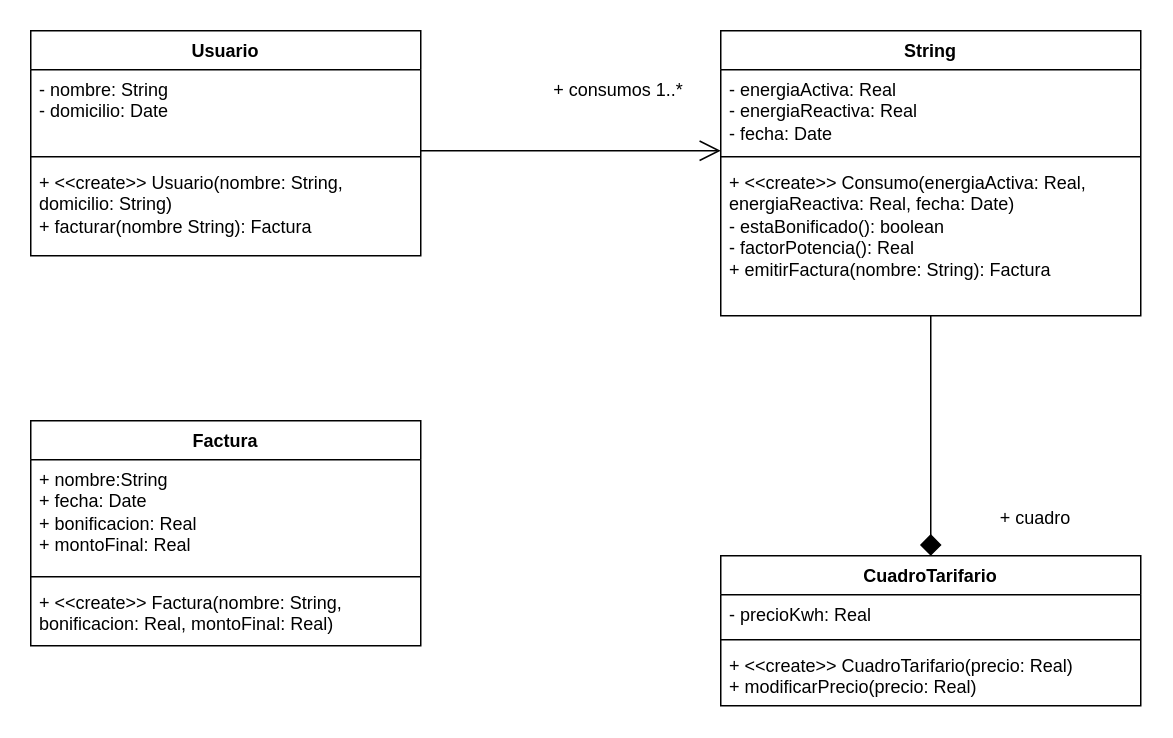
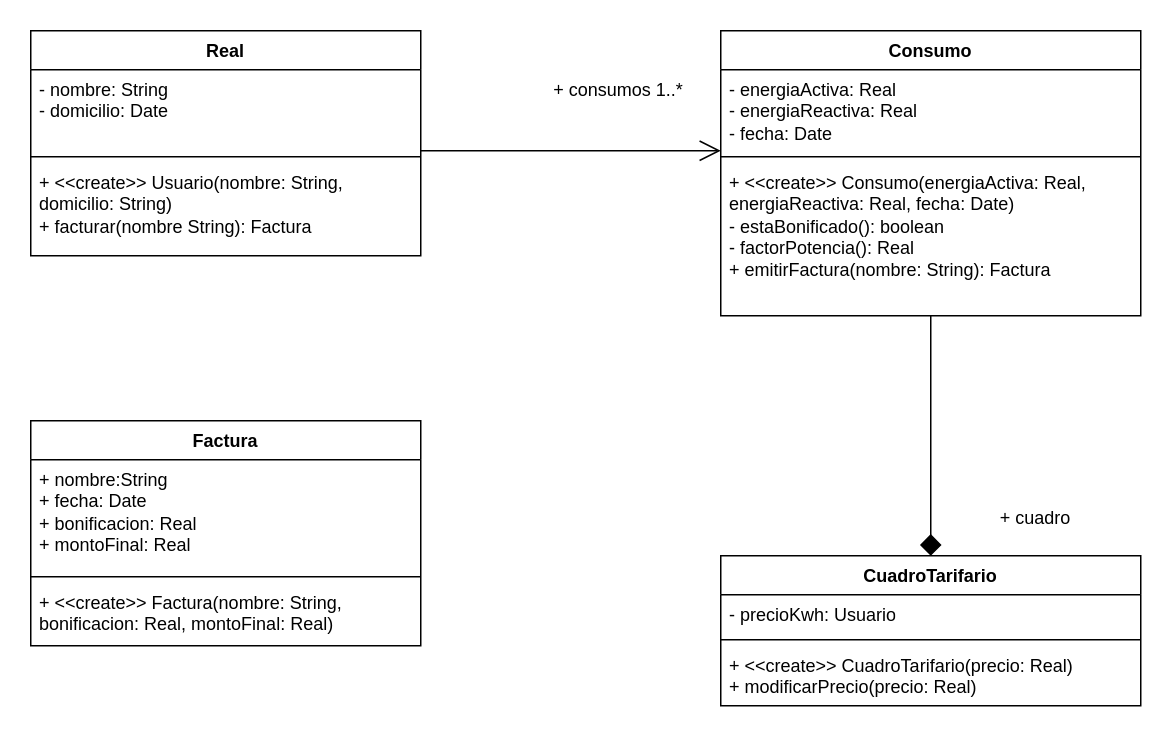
  <mxCell id="0" />
  <mxCell id="1" parent="0" />
- <mxCell id="2" value="Usuario" style="swimlane;fontStyle=1;align=center;verticalAlign=top;childLayout=stackLayout;horizontal=1;startSize=26;horizontalStack=0;resizeParent=1;resizeParentMax=0;resizeLast=0;collapsible=1;marginBottom=0;whiteSpace=wrap;html=1;" vertex="1" parent="1"><mxGeometry x="20" y="20" width="260" height="150" as="geometry" /></mxCell>
+ <mxCell id="2" value="Real" style="swimlane;fontStyle=1;align=center;verticalAlign=top;childLayout=stackLayout;horizontal=1;startSize=26;horizontalStack=0;resizeParent=1;resizeParentMax=0;resizeLast=0;collapsible=1;marginBottom=0;whiteSpace=wrap;html=1;" vertex="1" parent="1"><mxGeometry x="20" y="20" width="260" height="150" as="geometry" /></mxCell>
  <mxCell id="3" value="- nombre: String&lt;br&gt;- domicilio: Date" style="text;strokeColor=none;fillColor=none;align=left;verticalAlign=top;spacingLeft=4;spacingRight=4;overflow=hidden;rotatable=0;points=[[0,0.5],[1,0.5]];portConstraint=eastwest;whiteSpace=wrap;html=1;" vertex="1" parent="2"><mxGeometry y="26" width="260" height="54" as="geometry" /></mxCell>
  <mxCell id="4" value="" style="line;strokeWidth=1;fillColor=none;align=left;verticalAlign=middle;spacingTop=-1;spacingLeft=3;spacingRight=3;rotatable=0;labelPosition=right;points=[];portConstraint=eastwest;strokeColor=inherit;" vertex="1" parent="2"><mxGeometry y="80" width="260" height="8" as="geometry" /></mxCell>
  <mxCell id="5" value="+ &amp;lt;&amp;lt;create&amp;gt;&amp;gt; Usuario(nombre: String, domicilio: String)&lt;br&gt;+ facturar(nombre String): Factura" style="text;strokeColor=none;fillColor=none;align=left;verticalAlign=top;spacingLeft=4;spacingRight=4;overflow=hidden;rotatable=0;points=[[0,0.5],[1,0.5]];portConstraint=eastwest;whiteSpace=wrap;html=1;" vertex="1" parent="2"><mxGeometry y="88" width="260" height="62" as="geometry" /></mxCell>
- <mxCell id="6" value="String" style="swimlane;fontStyle=1;align=center;verticalAlign=top;childLayout=stackLayout;horizontal=1;startSize=26;horizontalStack=0;resizeParent=1;resizeParentMax=0;resizeLast=0;collapsible=1;marginBottom=0;whiteSpace=wrap;html=1;" vertex="1" parent="1"><mxGeometry x="480" y="20" width="280" height="190" as="geometry" /></mxCell>
+ <mxCell id="6" value="Consumo" style="swimlane;fontStyle=1;align=center;verticalAlign=top;childLayout=stackLayout;horizontal=1;startSize=26;horizontalStack=0;resizeParent=1;resizeParentMax=0;resizeLast=0;collapsible=1;marginBottom=0;whiteSpace=wrap;html=1;" vertex="1" parent="1"><mxGeometry x="480" y="20" width="280" height="190" as="geometry" /></mxCell>
  <mxCell id="7" value="- energiaActiva: Real&lt;br&gt;- energiaReactiva: Real&lt;br&gt;- fecha: Date" style="text;strokeColor=none;fillColor=none;align=left;verticalAlign=top;spacingLeft=4;spacingRight=4;overflow=hidden;rotatable=0;points=[[0,0.5],[1,0.5]];portConstraint=eastwest;whiteSpace=wrap;html=1;" vertex="1" parent="6"><mxGeometry y="26" width="280" height="54" as="geometry" /></mxCell>
  <mxCell id="8" value="" style="line;strokeWidth=1;fillColor=none;align=left;verticalAlign=middle;spacingTop=-1;spacingLeft=3;spacingRight=3;rotatable=0;labelPosition=right;points=[];portConstraint=eastwest;strokeColor=inherit;" vertex="1" parent="6"><mxGeometry y="80" width="280" height="8" as="geometry" /></mxCell>
  <mxCell id="9" value="+ &amp;lt;&amp;lt;create&amp;gt;&amp;gt; Consumo(energiaActiva: Real, energiaReactiva: Real, fecha: Date)&lt;br&gt;- estaBonificado(): boolean&lt;br&gt;- factorPotencia(): Real&lt;br&gt;+ emitirFactura(nombre: String): Factura" style="text;strokeColor=none;fillColor=none;align=left;verticalAlign=top;spacingLeft=4;spacingRight=4;overflow=hidden;rotatable=0;points=[[0,0.5],[1,0.5]];portConstraint=eastwest;whiteSpace=wrap;html=1;" vertex="1" parent="6"><mxGeometry y="88" width="280" height="102" as="geometry" /></mxCell>
  <mxCell id="10" value="Factura" style="swimlane;fontStyle=1;align=center;verticalAlign=top;childLayout=stackLayout;horizontal=1;startSize=26;horizontalStack=0;resizeParent=1;resizeParentMax=0;resizeLast=0;collapsible=1;marginBottom=0;whiteSpace=wrap;html=1;" vertex="1" parent="1"><mxGeometry x="20" y="280" width="260" height="150" as="geometry" /></mxCell>
  <mxCell id="11" value="+ nombre:String&lt;br&gt;+ fecha: Date&lt;br&gt;+ bonificacion: Real&lt;br&gt;+ montoFinal: Real" style="text;strokeColor=none;fillColor=none;align=left;verticalAlign=top;spacingLeft=4;spacingRight=4;overflow=hidden;rotatable=0;points=[[0,0.5],[1,0.5]];portConstraint=eastwest;whiteSpace=wrap;html=1;" vertex="1" parent="10"><mxGeometry y="26" width="260" height="74" as="geometry" /></mxCell>
  <mxCell id="12" value="" style="line;strokeWidth=1;fillColor=none;align=left;verticalAlign=middle;spacingTop=-1;spacingLeft=3;spacingRight=3;rotatable=0;labelPosition=right;points=[];portConstraint=eastwest;strokeColor=inherit;" vertex="1" parent="10"><mxGeometry y="100" width="260" height="8" as="geometry" /></mxCell>
  <mxCell id="13" value="+ &amp;lt;&amp;lt;create&amp;gt;&amp;gt; Factura(nombre: String, bonificacion: Real, montoFinal: Real)" style="text;strokeColor=none;fillColor=none;align=left;verticalAlign=top;spacingLeft=4;spacingRight=4;overflow=hidden;rotatable=0;points=[[0,0.5],[1,0.5]];portConstraint=eastwest;whiteSpace=wrap;html=1;" vertex="1" parent="10"><mxGeometry y="108" width="260" height="42" as="geometry" /></mxCell>
  <mxCell id="14" value="CuadroTarifario" style="swimlane;fontStyle=1;align=center;verticalAlign=top;childLayout=stackLayout;horizontal=1;startSize=26;horizontalStack=0;resizeParent=1;resizeParentMax=0;resizeLast=0;collapsible=1;marginBottom=0;whiteSpace=wrap;html=1;" vertex="1" parent="1"><mxGeometry x="480" y="370" width="280" height="100" as="geometry" /></mxCell>
- <mxCell id="15" value="- precioKwh: Real" style="text;strokeColor=none;fillColor=none;align=left;verticalAlign=top;spacingLeft=4;spacingRight=4;overflow=hidden;rotatable=0;points=[[0,0.5],[1,0.5]];portConstraint=eastwest;whiteSpace=wrap;html=1;" vertex="1" parent="14"><mxGeometry y="26" width="280" height="26" as="geometry" /></mxCell>
+ <mxCell id="15" value="- precioKwh: Usuario" style="text;strokeColor=none;fillColor=none;align=left;verticalAlign=top;spacingLeft=4;spacingRight=4;overflow=hidden;rotatable=0;points=[[0,0.5],[1,0.5]];portConstraint=eastwest;whiteSpace=wrap;html=1;" vertex="1" parent="14"><mxGeometry y="26" width="280" height="26" as="geometry" /></mxCell>
  <mxCell id="16" value="" style="line;strokeWidth=1;fillColor=none;align=left;verticalAlign=middle;spacingTop=-1;spacingLeft=3;spacingRight=3;rotatable=0;labelPosition=right;points=[];portConstraint=eastwest;strokeColor=inherit;" vertex="1" parent="14"><mxGeometry y="52" width="280" height="8" as="geometry" /></mxCell>
  <mxCell id="17" value="+ &amp;lt;&amp;lt;create&amp;gt;&amp;gt; CuadroTarifario(precio: Real)&lt;br&gt;+ modificarPrecio(precio: Real)" style="text;strokeColor=none;fillColor=none;align=left;verticalAlign=top;spacingLeft=4;spacingRight=4;overflow=hidden;rotatable=0;points=[[0,0.5],[1,0.5]];portConstraint=eastwest;whiteSpace=wrap;html=1;" vertex="1" parent="14"><mxGeometry y="60" width="280" height="40" as="geometry" /></mxCell>
  <mxCell id="18" value="" style="endArrow=open;endFill=1;endSize=12;html=1;rounded=0;exitX=1;exitY=1;exitDx=0;exitDy=0;exitPerimeter=0;" edge="1" parent="1" source="3"><mxGeometry width="160" relative="1" as="geometry"><mxPoint x="320" y="100" as="sourcePoint" /><mxPoint x="480" y="100" as="targetPoint" /></mxGeometry></mxCell>
  <mxCell id="19" value="+ consumos 1..*" style="text;strokeColor=none;align=center;fillColor=none;html=1;verticalAlign=middle;whiteSpace=wrap;rounded=0;" vertex="1" parent="1"><mxGeometry x="360" y="45" width="104" height="30" as="geometry" /></mxCell>
  <mxCell id="20" value="" style="endArrow=diamond;endFill=1;endSize=12;html=1;rounded=0;" edge="1" parent="1" source="6" target="14"><mxGeometry width="160" relative="1" as="geometry"><mxPoint x="610" y="210" as="sourcePoint" /><mxPoint x="610" y="250" as="targetPoint" /></mxGeometry></mxCell>
  <mxCell id="21" value="+ cuadro" style="text;strokeColor=none;align=center;fillColor=none;html=1;verticalAlign=middle;whiteSpace=wrap;rounded=0;" vertex="1" parent="1"><mxGeometry x="660" y="330" width="60" height="30" as="geometry" /></mxCell>
